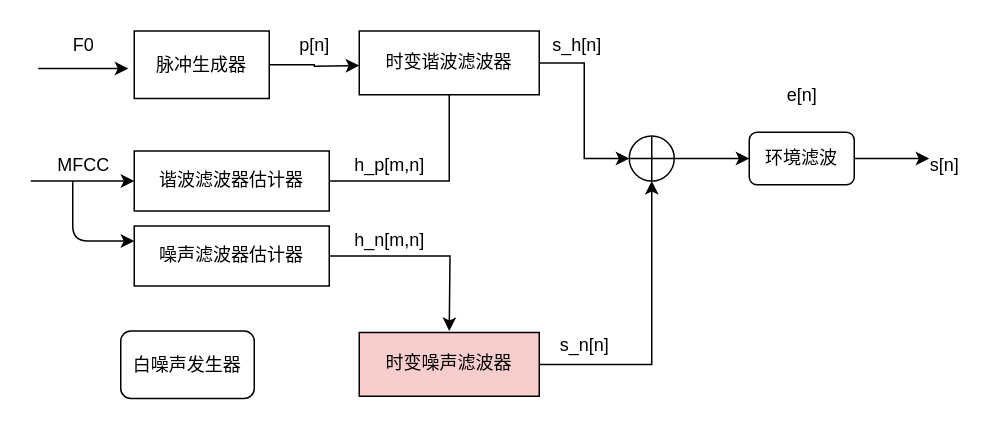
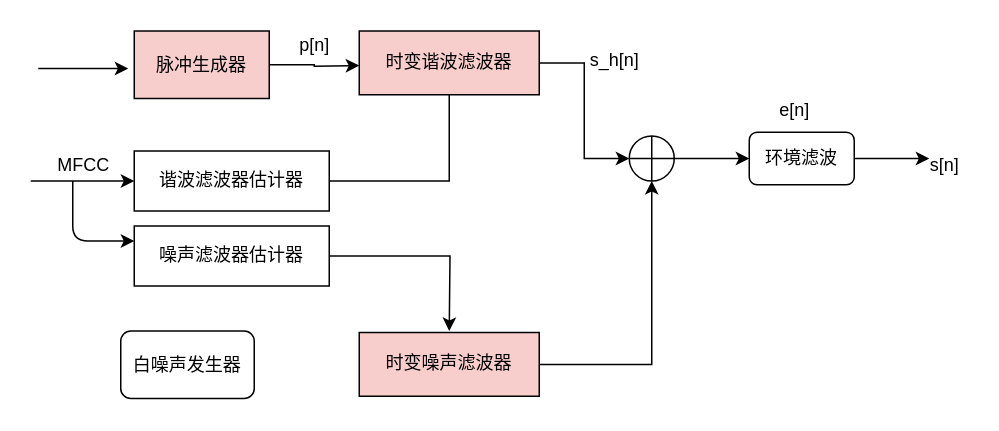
  <mxCell id="0" />
  <mxCell id="1" parent="0" />
  <mxCell id="2" value="" style="endArrow=classic;html=1;" parent="1" edge="1"><mxGeometry width="50" height="50" relative="1" as="geometry"><mxPoint x="25" y="45" as="sourcePoint" /><mxPoint x="85" y="45" as="targetPoint" /></mxGeometry></mxCell>
- <mxCell id="3" value="F0" style="text;html=1;align=center;verticalAlign=middle;resizable=0;points=[];autosize=1;strokeColor=none;" parent="1" vertex="1"><mxGeometry x="40" y="20" width="30" height="20" as="geometry" /></mxCell>
  <mxCell id="4" style="edgeStyle=orthogonalEdgeStyle;rounded=0;orthogonalLoop=1;jettySize=auto;html=1;" parent="1" source="5" edge="1"><mxGeometry relative="1" as="geometry"><mxPoint x="239" y="43" as="targetPoint" /></mxGeometry></mxCell>
- <mxCell id="5" value="脉冲生成器" style="rounded=0;whiteSpace=wrap;html=1;" parent="1" vertex="1"><mxGeometry x="89" y="20" width="90" height="45" as="geometry" /></mxCell>
+ <mxCell id="5" value="脉冲生成器" style="rounded=0;whiteSpace=wrap;html=1;fillColor=#f8cecc;" parent="1" vertex="1"><mxGeometry x="89" y="20" width="90" height="45" as="geometry" /></mxCell>
  <mxCell id="6" value="" style="endArrow=classic;html=1;" parent="1" edge="1"><mxGeometry width="50" height="50" relative="1" as="geometry"><mxPoint x="20" y="120" as="sourcePoint" /><mxPoint x="89" y="120" as="targetPoint" /></mxGeometry></mxCell>
  <mxCell id="7" value="MFCC" style="text;html=1;align=center;verticalAlign=middle;resizable=0;points=[];autosize=1;strokeColor=none;" parent="1" vertex="1"><mxGeometry x="30" y="100" width="50" height="20" as="geometry" /></mxCell>
  <mxCell id="8" style="edgeStyle=orthogonalEdgeStyle;rounded=0;orthogonalLoop=1;jettySize=auto;html=1;exitX=1;exitY=0.5;exitDx=0;exitDy=0;entryX=0.5;entryY=1;entryDx=0;entryDy=0;endArrow=none;" parent="1" source="9" target="15" edge="1"><mxGeometry relative="1" as="geometry" /></mxCell>
  <mxCell id="9" value="谐波滤波器估计器" style="rounded=0;whiteSpace=wrap;html=1;" parent="1" vertex="1"><mxGeometry x="89" y="100" width="130" height="40" as="geometry" /></mxCell>
  <mxCell id="10" style="edgeStyle=orthogonalEdgeStyle;rounded=0;orthogonalLoop=1;jettySize=auto;html=1;exitX=1;exitY=0.5;exitDx=0;exitDy=0;" parent="1" source="11" edge="1"><mxGeometry relative="1" as="geometry"><mxPoint x="299" y="220" as="targetPoint" /></mxGeometry></mxCell>
  <mxCell id="11" value="噪声滤波器估计器" style="rounded=0;whiteSpace=wrap;html=1;" parent="1" vertex="1"><mxGeometry x="89" y="150" width="130" height="40" as="geometry" /></mxCell>
  <mxCell id="12" value="" style="endArrow=classic;html=1;" parent="1" edge="1"><mxGeometry width="50" height="50" relative="1" as="geometry"><mxPoint x="48" y="120" as="sourcePoint" /><mxPoint x="89" y="160" as="targetPoint" /><Array as="points"><mxPoint x="48" y="160" /></Array></mxGeometry></mxCell>
  <mxCell id="13" value="p[n]" style="text;html=1;align=center;verticalAlign=middle;resizable=0;points=[];autosize=1;strokeColor=none;" parent="1" vertex="1"><mxGeometry x="189" y="20" width="40" height="20" as="geometry" /></mxCell>
  <mxCell id="14" style="edgeStyle=orthogonalEdgeStyle;rounded=0;orthogonalLoop=1;jettySize=auto;html=1;exitX=1;exitY=0.5;exitDx=0;exitDy=0;entryX=0;entryY=0.5;entryDx=0;entryDy=0;" parent="1" source="15" target="18" edge="1"><mxGeometry relative="1" as="geometry"><mxPoint x="399" y="90" as="targetPoint" /></mxGeometry></mxCell>
- <mxCell id="15" value="时变谐波滤波器" style="rounded=0;whiteSpace=wrap;html=1;" parent="1" vertex="1"><mxGeometry x="239" y="20" width="120" height="42.5" as="geometry" /></mxCell>
- <mxCell id="16" value="h_p[m,n]" style="text;html=1;align=center;verticalAlign=middle;resizable=0;points=[];autosize=1;strokeColor=none;" parent="1" vertex="1"><mxGeometry x="229" y="100" width="60" height="20" as="geometry" /></mxCell>
+ <mxCell id="15" value="时变谐波滤波器" style="rounded=0;whiteSpace=wrap;html=1;fillColor=#f8cecc;" parent="1" vertex="1"><mxGeometry x="239" y="20" width="120" height="42.5" as="geometry" /></mxCell>
  <mxCell id="17" style="edgeStyle=orthogonalEdgeStyle;rounded=0;orthogonalLoop=1;jettySize=auto;html=1;exitX=1;exitY=0.5;exitDx=0;exitDy=0;" parent="1" source="18" target="26" edge="1"><mxGeometry relative="1" as="geometry"><mxPoint x="489" y="105" as="targetPoint" /></mxGeometry></mxCell>
  <mxCell id="18" value="" style="shape=orEllipse;perimeter=ellipsePerimeter;whiteSpace=wrap;html=1;backgroundOutline=1;" parent="1" vertex="1"><mxGeometry x="419" y="90" width="30" height="30" as="geometry" /></mxCell>
  <mxCell id="19" style="edgeStyle=orthogonalEdgeStyle;rounded=0;orthogonalLoop=1;jettySize=auto;html=1;exitX=1;exitY=0.5;exitDx=0;exitDy=0;entryX=0.5;entryY=1;entryDx=0;entryDy=0;" parent="1" source="20" target="18" edge="1"><mxGeometry relative="1" as="geometry"><mxPoint x="429" y="130" as="targetPoint" /><Array as="points"><mxPoint x="434" y="242" /></Array></mxGeometry></mxCell>
  <mxCell id="20" value="时变噪声滤波器" style="rounded=0;whiteSpace=wrap;html=1;fillColor=#f8cecc;" parent="1" vertex="1"><mxGeometry x="239" y="221" width="120" height="42.5" as="geometry" /></mxCell>
  <mxCell id="21" value="白噪声发生器" style="whiteSpace=wrap;html=1;rounded=1;" parent="1" vertex="1"><mxGeometry x="80" y="220" width="89" height="45" as="geometry" /></mxCell>
- <mxCell id="22" value="h_n[m,n]" style="text;html=1;align=center;verticalAlign=middle;resizable=0;points=[];autosize=1;strokeColor=none;" parent="1" vertex="1"><mxGeometry x="229" y="150" width="60" height="20" as="geometry" /></mxCell>
- <mxCell id="23" value="s_h[n]" style="text;html=1;align=center;verticalAlign=middle;resizable=0;points=[];autosize=1;strokeColor=none;" parent="1" vertex="1"><mxGeometry x="359" y="20" width="50" height="20" as="geometry" /></mxCell>
- <mxCell id="24" value="s_n[n]" style="text;html=1;align=center;verticalAlign=middle;resizable=0;points=[];autosize=1;strokeColor=none;" parent="1" vertex="1"><mxGeometry x="364" y="220" width="50" height="20" as="geometry" /></mxCell>
+ <mxCell id="23" value="s_h[n]" style="text;html=1;align=center;verticalAlign=middle;resizable=0;points=[];autosize=1;strokeColor=none;" parent="1" vertex="1"><mxGeometry x="384" y="30" width="50" height="20" as="geometry" /></mxCell>
  <mxCell id="25" style="edgeStyle=orthogonalEdgeStyle;rounded=0;orthogonalLoop=1;jettySize=auto;html=1;exitX=1;exitY=0.5;exitDx=0;exitDy=0;" parent="1" source="26" edge="1"><mxGeometry relative="1" as="geometry"><mxPoint x="619" y="105" as="targetPoint" /></mxGeometry></mxCell>
  <mxCell id="26" value="环境滤波" style="whiteSpace=wrap;html=1;rounded=1;" parent="1" vertex="1"><mxGeometry x="499" y="87.5" width="70" height="35" as="geometry" /></mxCell>
  <mxCell id="27" value="s[n]" style="text;html=1;align=center;verticalAlign=middle;resizable=0;points=[];autosize=1;strokeColor=none;" parent="1" vertex="1"><mxGeometry x="614" y="100" width="30" height="20" as="geometry" /></mxCell>
- <mxCell id="28" value="e[n]" style="text;html=1;align=center;verticalAlign=middle;resizable=0;points=[];autosize=1;strokeColor=none;" vertex="1" parent="1"><mxGeometry x="514" y="52.5" width="40" height="20" as="geometry" /></mxCell>
+ <mxCell id="28" value="e[n]" style="text;html=1;align=center;verticalAlign=middle;resizable=0;points=[];autosize=1;strokeColor=none;" vertex="1" parent="1"><mxGeometry x="509" y="62.5" width="40" height="20" as="geometry" /></mxCell>
